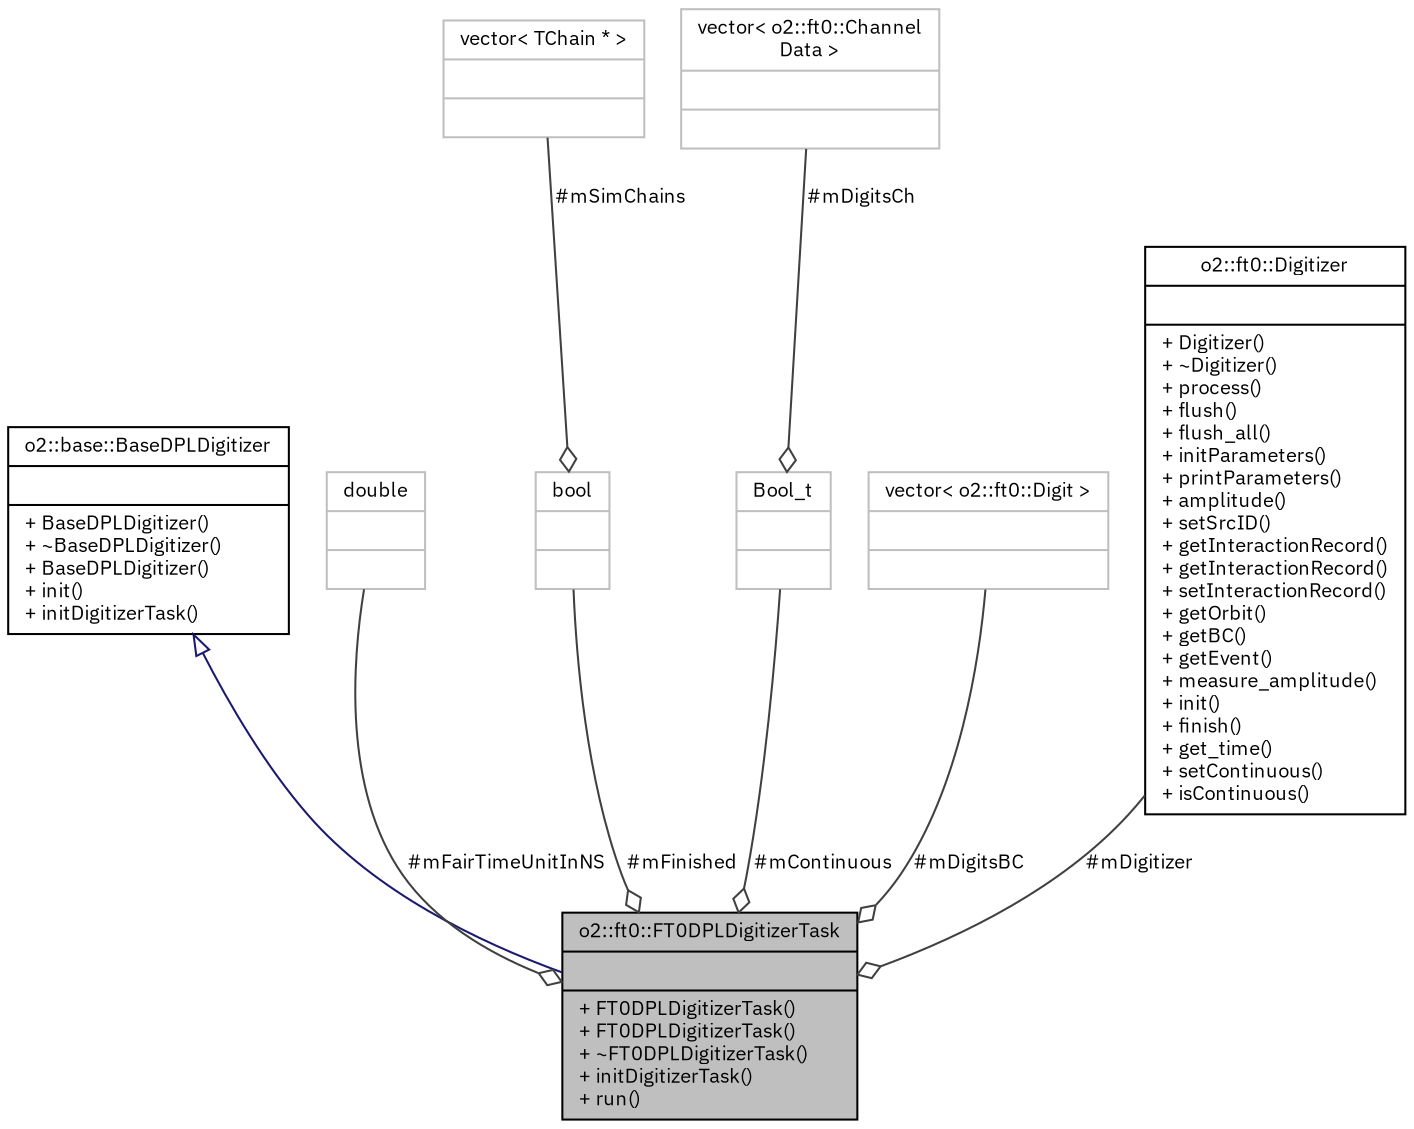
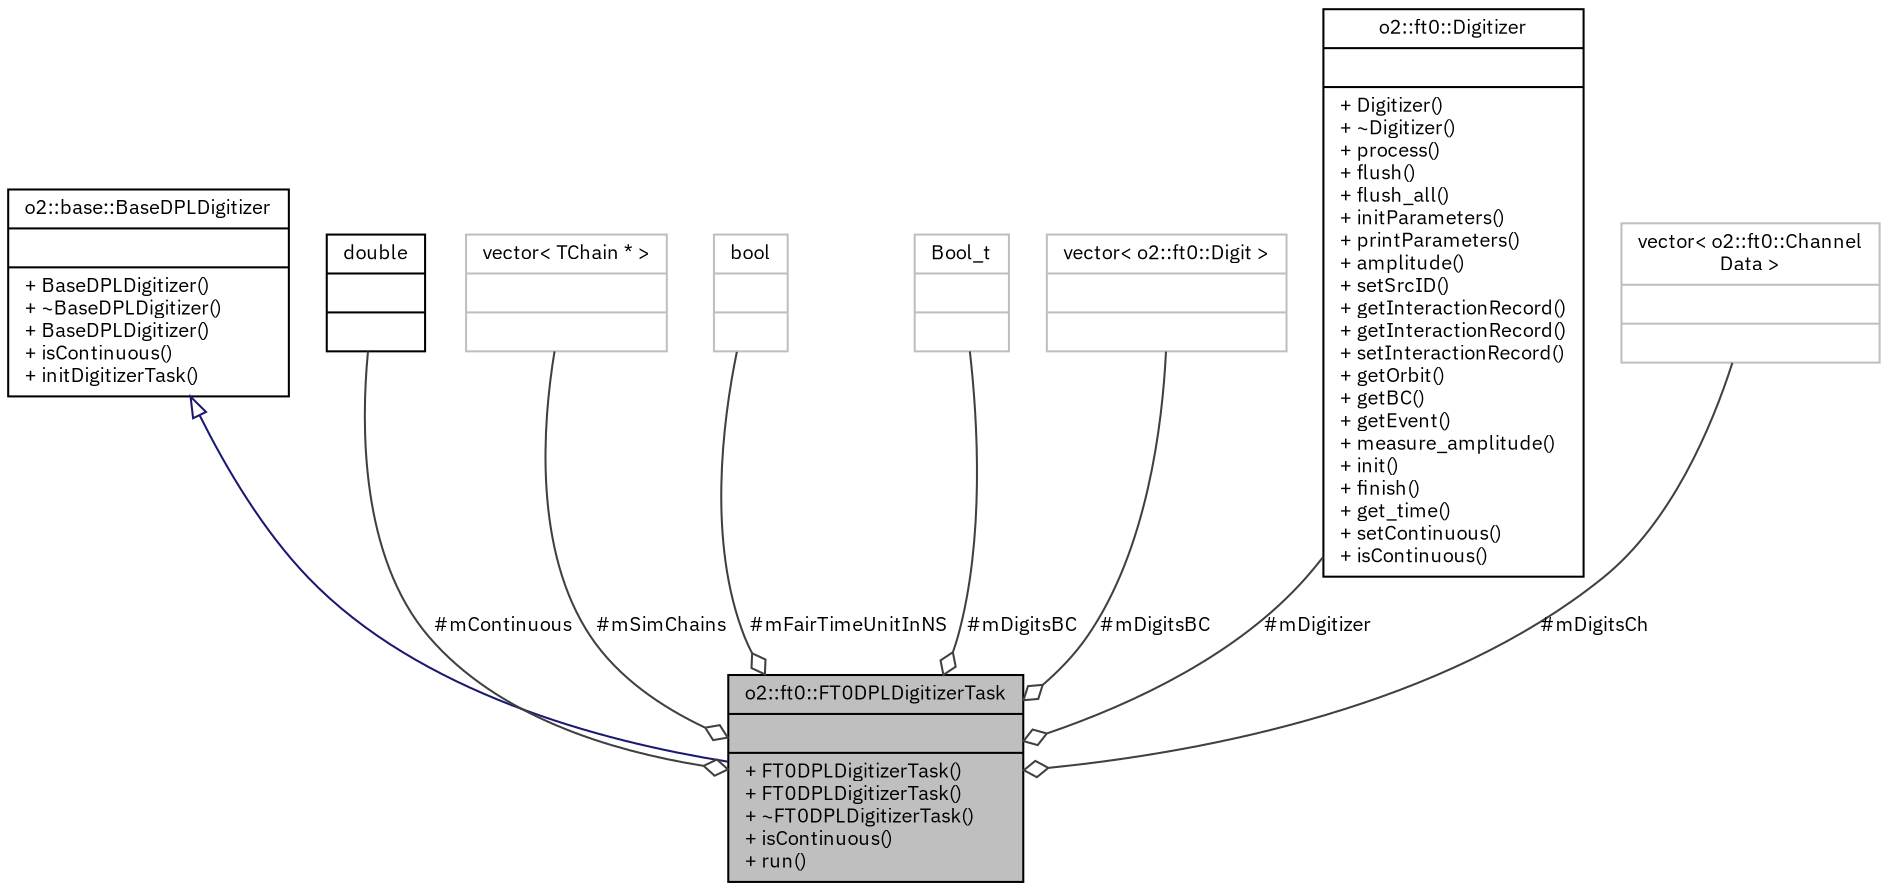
  digraph {
    fontname="IBM Plex Sans"
    node [color=grey75 fontname="IBM Plex Sans" fontsize=10 shape=record]
    edge [color=grey25 fontname="IBM Plex Sans" fontsize=10 labelfontname=Helvetica labelfontsize=10 style=solid arrowhead=odiamond]
-   n1 [color=black fillcolor=grey75 fontcolor=black height=0.2 label="{o2::ft0::FT0DPLDigitizerTask\n||+ FT0DPLDigitizerTask()\l+ FT0DPLDigitizerTask()\l+ ~FT0DPLDigitizerTask()\l+ initDigitizerTask()\l+ run()\l}" style=filled width=0.4]
-   n2 [color=black height=0.2 label="{o2::base::BaseDPLDigitizer\n||+ BaseDPLDigitizer()\l+ ~BaseDPLDigitizer()\l+ BaseDPLDigitizer()\l+ init()\l+ initDigitizerTask()\l}" width=0.4]
-   n3 [height=0.2 label="{double\n||}" width=0.4]
+   n1 [color=black fillcolor=grey75 fontcolor=black height=0.2 label="{o2::ft0::FT0DPLDigitizerTask\n||+ FT0DPLDigitizerTask()\l+ FT0DPLDigitizerTask()\l+ ~FT0DPLDigitizerTask()\l+ isContinuous()\l+ run()\l}" style=filled width=0.4]
+   n2 [color=black height=0.2 label="{o2::base::BaseDPLDigitizer\n||+ BaseDPLDigitizer()\l+ ~BaseDPLDigitizer()\l+ BaseDPLDigitizer()\l+ isContinuous()\l+ initDigitizerTask()\l}" width=0.4]
+   n3 [color=black height=0.2 label="{double\n||}" width=0.4]
    n4 [height=0.2 label="{vector\< TChain * \>\n||}" width=0.4]
    n5 [height=0.2 label="{bool\n||}" width=0.4]
    n6 [height=0.2 label="{Bool_t\n||}" width=0.4]
    n7 [height=0.2 label="{vector\< o2::ft0::Digit \>\n||}" width=0.4]
    n8 [color=black height=0.2 label="{o2::ft0::Digitizer\n||+ Digitizer()\l+ ~Digitizer()\l+ process()\l+ flush()\l+ flush_all()\l+ initParameters()\l+ printParameters()\l+ amplitude()\l+ setSrcID()\l+ getInteractionRecord()\l+ getInteractionRecord()\l+ setInteractionRecord()\l+ getOrbit()\l+ getBC()\l+ getEvent()\l+ measure_amplitude()\l+ init()\l+ finish()\l+ get_time()\l+ setContinuous()\l+ isContinuous()\l}" width=0.4]
    n9 [height=0.2 label="{vector\< o2::ft0::Channel\lData \>\n||}" width=0.4]
    n2 -> n1 [arrowtail=onormal color=midnightblue dir=back arrowhead=""]
-   n3 -> n1 [label=" #mFairTimeUnitInNS"]
-   n4 -> n5 [label=" #mSimChains"]
-   n5 -> n1 [label=" #mFinished"]
-   n6 -> n1 [label=" #mContinuous"]
+   n3 -> n1 [label=" #mContinuous"]
+   n4 -> n1 [label=" #mSimChains"]
+   n5 -> n1 [label=" #mFairTimeUnitInNS"]
+   n6 -> n1 [label=" #mDigitsBC"]
    n7 -> n1 [label=" #mDigitsBC"]
    n8 -> n1 [label=" #mDigitizer"]
-   n9 -> n6 [label=" #mDigitsCh"]
+   n9 -> n1 [label=" #mDigitsCh"]
  }
